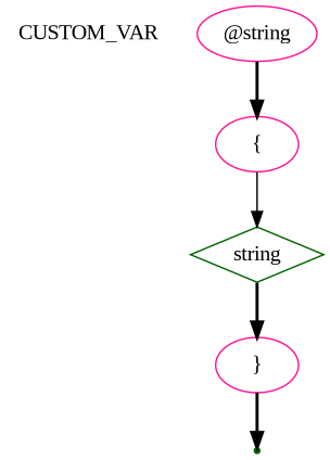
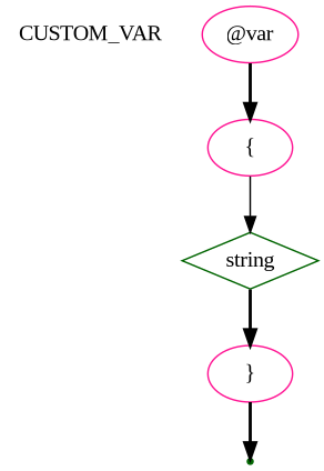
  digraph {
    fontname="Liberation Serif"
    node [shape=oval color=deeppink fontname="Liberation Serif"]
    edge [style=bold fontname="Liberation Serif"]
    n1 [label=CUSTOM_VAR shape=plaintext]
-   n2 [label="@string"]
+   n2 [label="@var"]
    n3 [label="{"]
    n4 [label=string shape=diamond color=darkgreen]
    n5 [label="}"]
    end [shape=point color=darkgreen]
    n2 -> n3
    n3 -> n4 [style=solid]
    n4 -> n5
    n5 -> end
  }
